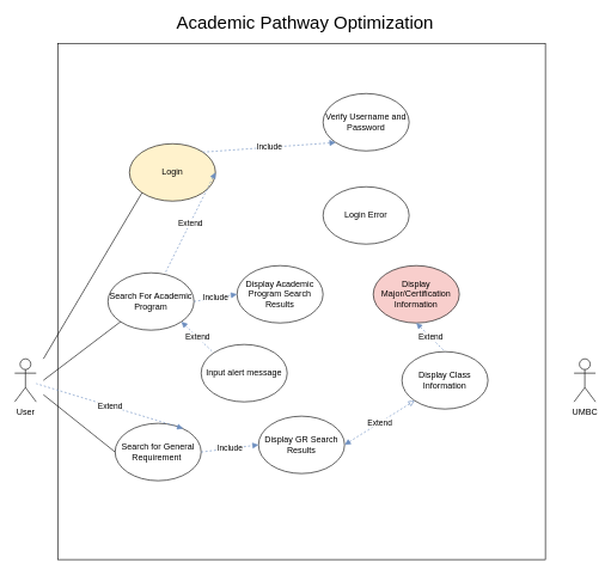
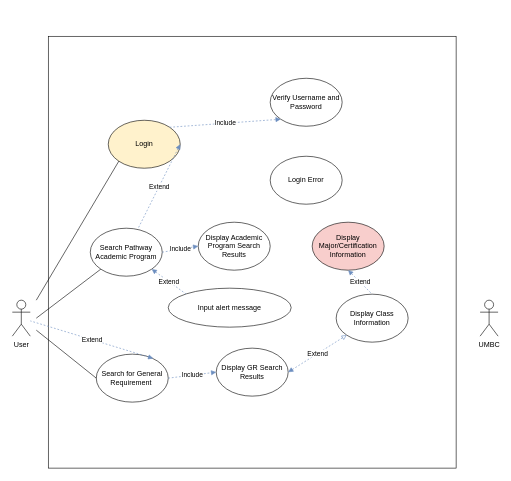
  <mxCell id="0" />
  <mxCell id="1" parent="0" />
  <mxCell id="2" value="" style="rounded=0;whiteSpace=wrap;html=1;" parent="1" vertex="1"><mxGeometry x="80" y="60" width="680" height="720" as="geometry" /></mxCell>
  <mxCell id="3" value="User" style="shape=umlActor;verticalLabelPosition=bottom;labelBackgroundColor=#ffffff;verticalAlign=top;html=1;outlineConnect=0;" parent="1" vertex="1"><mxGeometry x="20" y="500" width="30" height="60" as="geometry" /></mxCell>
  <mxCell id="4" value="UMBC" style="shape=umlActor;verticalLabelPosition=bottom;labelBackgroundColor=#ffffff;verticalAlign=top;html=1;outlineConnect=0;" parent="1" vertex="1"><mxGeometry x="800" y="500" width="30" height="60" as="geometry" /></mxCell>
  <mxCell id="5" value="Verify Username and Password" style="ellipse;whiteSpace=wrap;html=1;" parent="1" vertex="1"><mxGeometry x="450" y="130" width="120" height="80" as="geometry" /></mxCell>
  <mxCell id="6" value="Login Error" style="ellipse;whiteSpace=wrap;html=1;" parent="1" vertex="1"><mxGeometry x="450" y="260" width="120" height="80" as="geometry" /></mxCell>
  <mxCell id="7" value="Login" style="ellipse;whiteSpace=wrap;html=1;fillColor=#fff2cc;" parent="1" vertex="1"><mxGeometry x="180" y="200" width="120" height="80" as="geometry" /></mxCell>
  <mxCell id="8" value="Include" style="endArrow=block;dashed=1;html=1;entryX=0;entryY=1;entryDx=0;entryDy=0;exitX=1;exitY=0;exitDx=0;exitDy=0;startArrow=none;startFill=0;endFill=1;fillColor=#dae8fc;strokeColor=#6c8ebf;" parent="1" source="7" target="5" edge="1"><mxGeometry width="50" height="50" relative="1" as="geometry"><mxPoint x="280" y="240" as="sourcePoint" /><mxPoint x="330" y="190" as="targetPoint" /></mxGeometry></mxCell>
  <mxCell id="9" value="Extend" style="endArrow=none;dashed=1;html=1;exitX=1;exitY=0.5;exitDx=0;exitDy=0;startArrow=block;startFill=1;fillColor=#dae8fc;strokeColor=#6c8ebf;" parent="1" source="7" target="11" edge="1"><mxGeometry width="50" height="50" relative="1" as="geometry"><mxPoint x="300" y="280" as="sourcePoint" /><mxPoint x="350" y="230" as="targetPoint" /></mxGeometry></mxCell>
  <mxCell id="10" value="" style="endArrow=none;html=1;entryX=0;entryY=1;entryDx=0;entryDy=0;" parent="1" target="7" edge="1"><mxGeometry width="50" height="50" relative="1" as="geometry"><mxPoint x="60" y="500" as="sourcePoint" /><mxPoint x="230" y="410" as="targetPoint" /></mxGeometry></mxCell>
- <mxCell id="11" value="Search For Academic Program" style="ellipse;whiteSpace=wrap;html=1;" parent="1" vertex="1"><mxGeometry x="150" y="380" width="120" height="80" as="geometry" /></mxCell>
+ <mxCell id="11" value="Search Pathway Academic Program" style="ellipse;whiteSpace=wrap;html=1;" parent="1" vertex="1"><mxGeometry x="150" y="380" width="120" height="80" as="geometry" /></mxCell>
  <mxCell id="12" value="Display Academic Program Search Results" style="ellipse;whiteSpace=wrap;html=1;" parent="1" vertex="1"><mxGeometry x="330" y="370" width="120" height="80" as="geometry" /></mxCell>
  <mxCell id="13" value="" style="endArrow=none;html=1;entryX=0;entryY=1;entryDx=0;entryDy=0;" parent="1" target="11" edge="1"><mxGeometry width="50" height="50" relative="1" as="geometry"><mxPoint x="60" y="530" as="sourcePoint" /><mxPoint x="160" y="510" as="targetPoint" /></mxGeometry></mxCell>
  <mxCell id="14" value="Display Major/Certification Information" style="ellipse;whiteSpace=wrap;html=1;fillColor=#f8cecc;" parent="1" vertex="1"><mxGeometry x="520" y="370" width="120" height="80" as="geometry" /></mxCell>
  <mxCell id="15" value="Include" style="endArrow=block;html=1;exitX=1;exitY=0.5;exitDx=0;exitDy=0;entryX=0;entryY=0.5;entryDx=0;entryDy=0;dashed=1;fillColor=#dae8fc;strokeColor=#6c8ebf;endFill=1;" parent="1" source="11" target="12" edge="1"><mxGeometry width="50" height="50" relative="1" as="geometry"><mxPoint x="170" y="630" as="sourcePoint" /><mxPoint x="220" y="580" as="targetPoint" /></mxGeometry></mxCell>
  <mxCell id="16" value="Display Class Information" style="ellipse;whiteSpace=wrap;html=1;" parent="1" vertex="1"><mxGeometry x="560" y="490" width="120" height="80" as="geometry" /></mxCell>
  <mxCell id="17" value="Extend" style="endArrow=none;html=1;entryX=0.5;entryY=0;entryDx=0;entryDy=0;dashed=1;fillColor=#dae8fc;strokeColor=#6c8ebf;endFill=0;exitX=0.5;exitY=1;exitDx=0;exitDy=0;startArrow=block;startFill=1;" parent="1" source="14" target="16" edge="1"><mxGeometry width="50" height="50" relative="1" as="geometry"><mxPoint x="460" y="420" as="sourcePoint" /><mxPoint x="530" y="420" as="targetPoint" /><Array as="points" /></mxGeometry></mxCell>
  <mxCell id="18" value="Search for General Requirement&amp;nbsp;" style="ellipse;whiteSpace=wrap;html=1;" parent="1" vertex="1"><mxGeometry x="160" y="590" width="120" height="80" as="geometry" /></mxCell>
  <mxCell id="19" value="" style="endArrow=none;html=1;entryX=0;entryY=0.5;entryDx=0;entryDy=0;" parent="1" target="18" edge="1"><mxGeometry width="50" height="50" relative="1" as="geometry"><mxPoint x="60" y="550" as="sourcePoint" /><mxPoint x="230" y="510" as="targetPoint" /></mxGeometry></mxCell>
  <mxCell id="20" value="Display GR Search Results" style="ellipse;whiteSpace=wrap;html=1;" parent="1" vertex="1"><mxGeometry x="360" y="580" width="120" height="80" as="geometry" /></mxCell>
  <mxCell id="21" value="Include" style="endArrow=block;html=1;exitX=1;exitY=0.5;exitDx=0;exitDy=0;entryX=0;entryY=0.5;entryDx=0;entryDy=0;dashed=1;fillColor=#dae8fc;strokeColor=#6c8ebf;endFill=1;" parent="1" source="18" target="20" edge="1"><mxGeometry width="50" height="50" relative="1" as="geometry"><mxPoint x="280" y="430" as="sourcePoint" /><mxPoint x="340" y="420" as="targetPoint" /></mxGeometry></mxCell>
  <mxCell id="22" value="Extend" style="endArrow=block;html=1;entryX=0;entryY=1;entryDx=0;entryDy=0;dashed=1;fillColor=#dae8fc;strokeColor=#6c8ebf;endFill=0;exitX=1;exitY=0.5;exitDx=0;exitDy=0;startArrow=block;startFill=1;" parent="1" source="20" target="16" edge="1"><mxGeometry width="50" height="50" relative="1" as="geometry"><mxPoint x="590" y="460" as="sourcePoint" /><mxPoint x="630" y="500" as="targetPoint" /><Array as="points" /></mxGeometry></mxCell>
- <mxCell id="23" value="Input alert message" style="ellipse;whiteSpace=wrap;html=1;" parent="1" vertex="1"><mxGeometry x="280" y="480" width="120" height="80" as="geometry" /></mxCell>
+ <mxCell id="23" value="Input alert message" style="ellipse;whiteSpace=wrap;html=1;" parent="1" vertex="1"><mxGeometry x="280" y="480" width="205" height="65" as="geometry" /></mxCell>
  <mxCell id="24" value="Extend" style="endArrow=none;dashed=1;html=1;entryX=0;entryY=0;entryDx=0;entryDy=0;exitX=1;exitY=1;exitDx=0;exitDy=0;fillColor=#dae8fc;strokeColor=#6c8ebf;startArrow=block;startFill=1;" parent="1" source="11" target="23" edge="1"><mxGeometry width="50" height="50" relative="1" as="geometry"><mxPoint x="170" y="550" as="sourcePoint" /><mxPoint x="220" y="500" as="targetPoint" /></mxGeometry></mxCell>
  <mxCell id="25" value="Extend" style="endArrow=none;dashed=1;html=1;exitX=0.792;exitY=0.088;exitDx=0;exitDy=0;exitPerimeter=0;startArrow=block;startFill=1;fillColor=#dae8fc;strokeColor=#6c8ebf;" parent="1" source="18" target="3" edge="1"><mxGeometry width="50" height="50" relative="1" as="geometry"><mxPoint x="190" y="570" as="sourcePoint" /><mxPoint x="240" y="520" as="targetPoint" /></mxGeometry></mxCell>
- <mxCell id="26" value="Academic Pathway Optimization" style="text;html=1;strokeColor=none;fillColor=none;align=center;verticalAlign=middle;whiteSpace=wrap;rounded=0;fontSize=25;" parent="1" vertex="1"><mxGeometry x="200" y="20" width="450" height="20" as="geometry" /></mxCell>
